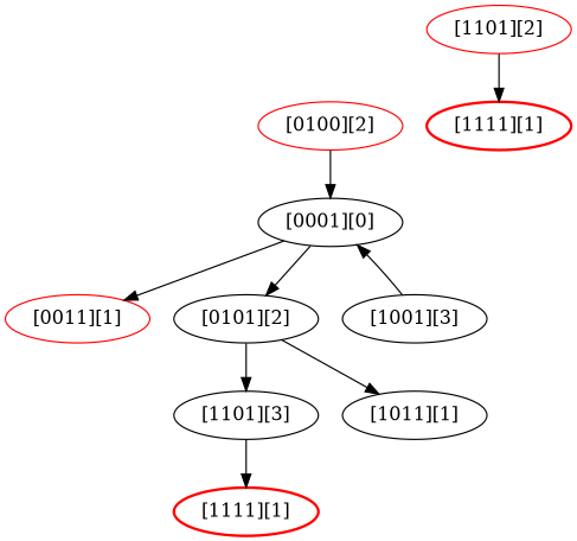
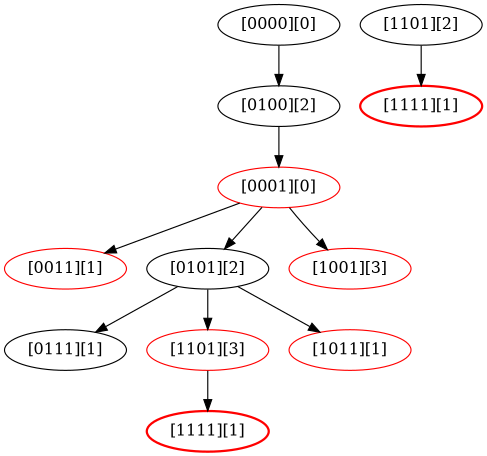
  digraph {
-   n2 [label="[0100][2]" color=red]
-   n3 [label="[0001][0]"]
+   n1 [label="[0000][0]"]
+   n2 [label="[0100][2]"]
+   n3 [label="[0001][0]" color=red]
    n4 [color=red label="[0011][1]"]
    n5 [label="[0101][2]"]
-   n6 [label="[1001][3]"]
-   n8 [label="[1101][3]"]
-   n9 [label="[1011][1]"]
+   n6 [label="[1001][3]" color=red]
+   n7 [label="[0111][1]"]
+   n8 [label="[1101][3]" color=red]
+   n9 [label="[1011][1]" color=red]
    n10 [color=red label="[1111][1]" style=bold]
-   n11 [label="[1101][2]" color=red]
+   n11 [label="[1101][2]"]
    n12 [color=red label="[1111][1]" style=bold]
+   n1 -> n2
    n2 -> n3
    n3 -> n4
    n3 -> n5
-   n6 -> n3
+   n3 -> n6
+   n5 -> n7
    n5 -> n8
    n5 -> n9
    n8 -> n10
    n11 -> n12
  }
